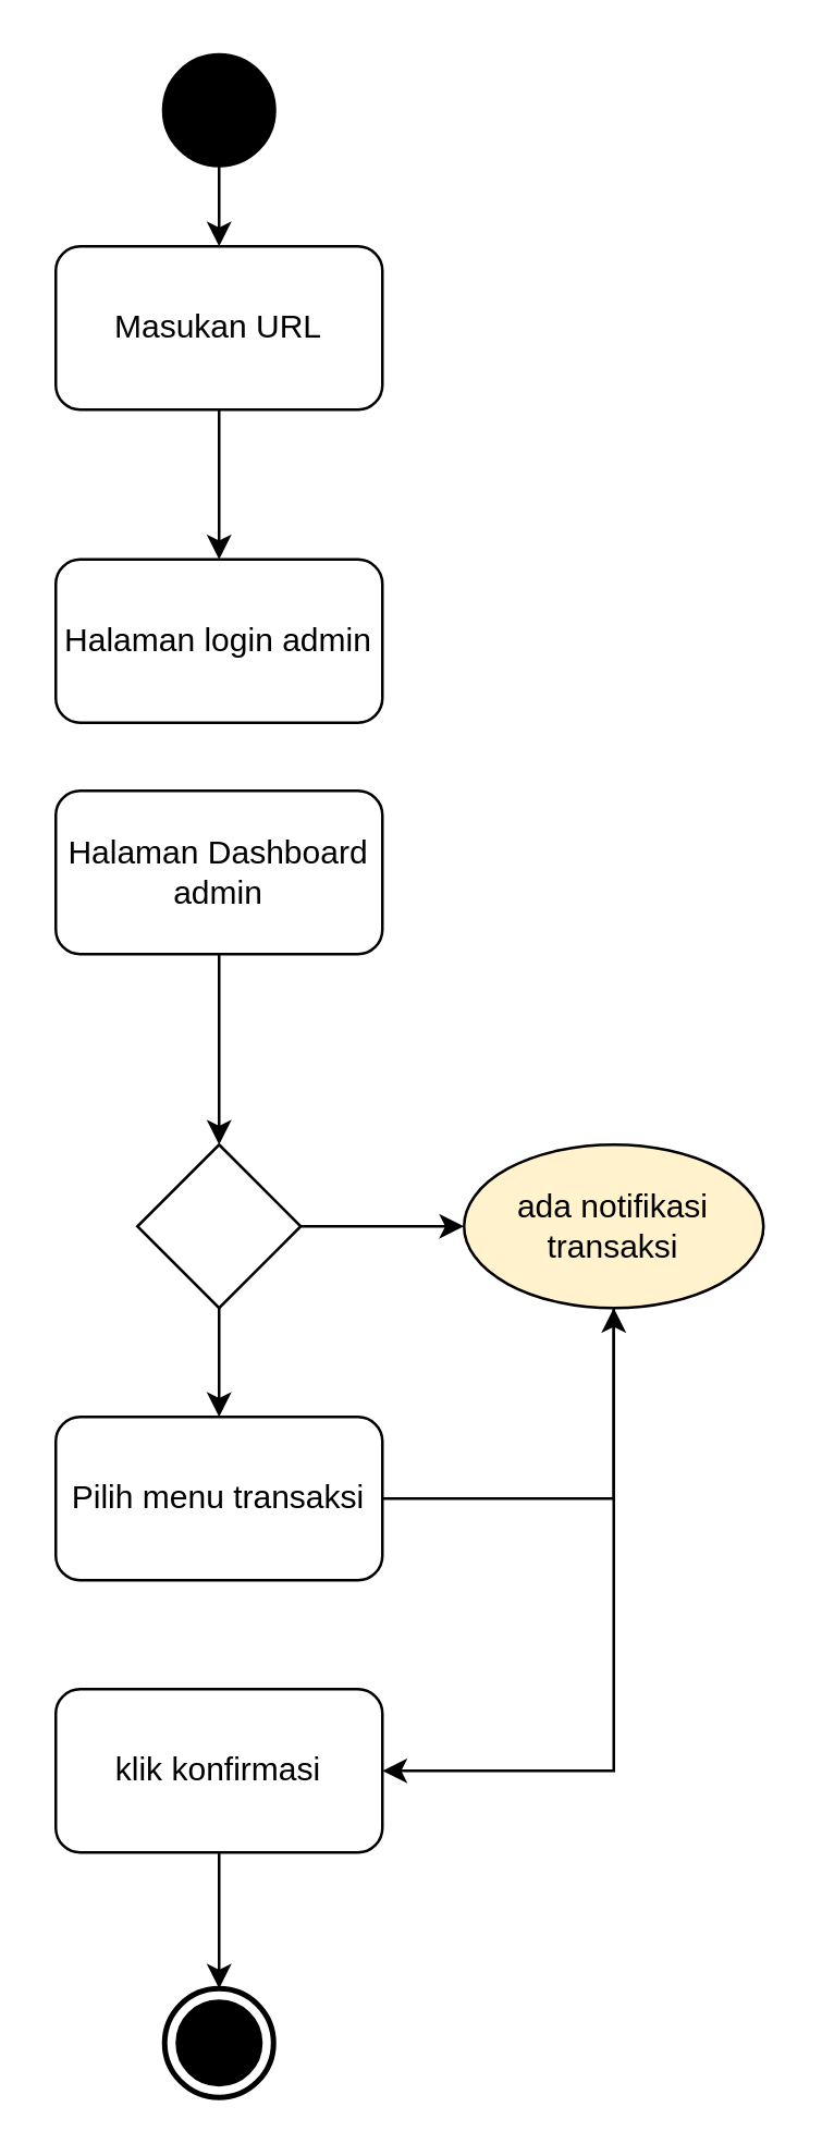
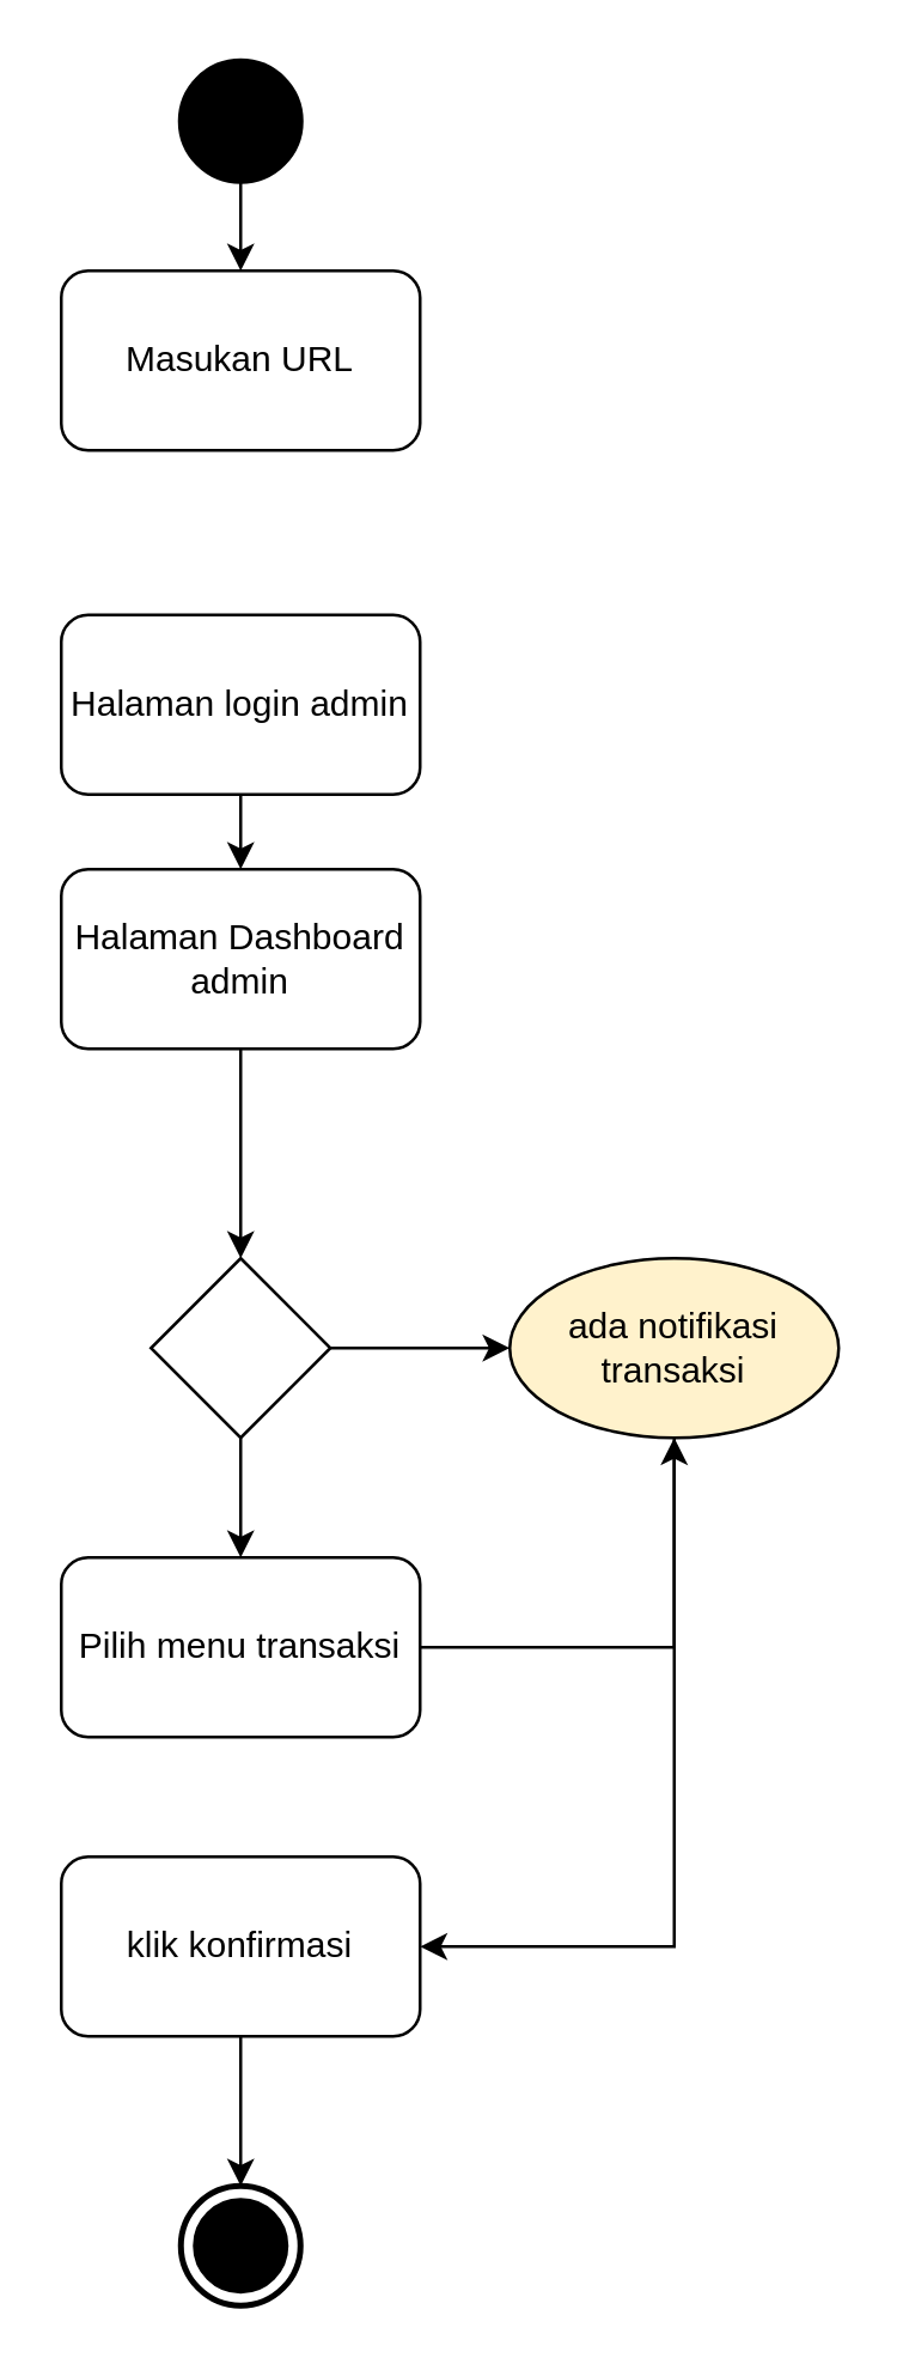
  <mxCell id="0" />
  <mxCell id="1" parent="0" />
  <mxCell id="2" value="" style="edgeStyle=orthogonalEdgeStyle;rounded=0;orthogonalLoop=1;jettySize=auto;html=1;" edge="1" parent="1" source="3" target="5"><mxGeometry relative="1" as="geometry" /></mxCell>
  <mxCell id="3" value="" style="shape=ellipse;html=1;fillColor=#000000;strokeWidth=2;verticalLabelPosition=bottom;verticalAlignment=top;perimeter=ellipsePerimeter;" vertex="1" parent="1"><mxGeometry x="60" y="20" width="40" height="40" as="geometry" /></mxCell>
- <mxCell id="4" value="" style="edgeStyle=orthogonalEdgeStyle;rounded=0;orthogonalLoop=1;jettySize=auto;html=1;" edge="1" parent="1" source="5" target="7"><mxGeometry relative="1" as="geometry" /></mxCell>
  <mxCell id="5" value="Masukan URL " style="shape=rect;html=1;rounded=1;whiteSpace=wrap;align=center;" vertex="1" parent="1"><mxGeometry x="20" y="90" width="120" height="60" as="geometry" /></mxCell>
+ <mxCell id="6" value="" style="edgeStyle=orthogonalEdgeStyle;rounded=0;orthogonalLoop=1;jettySize=auto;html=1;" edge="1" parent="1" source="7" target="9"><mxGeometry relative="1" as="geometry" /></mxCell>
  <mxCell id="7" value="Halaman login admin" style="shape=rect;html=1;rounded=1;whiteSpace=wrap;align=center;" vertex="1" parent="1"><mxGeometry x="20" y="205" width="120" height="60" as="geometry" /></mxCell>
  <mxCell id="8" value="" style="edgeStyle=orthogonalEdgeStyle;rounded=0;orthogonalLoop=1;jettySize=auto;html=1;" edge="1" parent="1" source="9" target="17"><mxGeometry relative="1" as="geometry" /></mxCell>
  <mxCell id="9" value="Halaman Dashboard admin" style="shape=rect;html=1;rounded=1;whiteSpace=wrap;align=center;" vertex="1" parent="1"><mxGeometry x="20" y="290" width="120" height="60" as="geometry" /></mxCell>
  <mxCell id="10" value="" style="edgeStyle=orthogonalEdgeStyle;rounded=0;orthogonalLoop=1;jettySize=auto;html=1;" edge="1" parent="1" source="11" target="19"><mxGeometry relative="1" as="geometry" /></mxCell>
  <mxCell id="11" value="Pilih menu transaksi" style="shape=rect;html=1;rounded=1;whiteSpace=wrap;align=center;" vertex="1" parent="1"><mxGeometry x="20" y="520" width="120" height="60" as="geometry" /></mxCell>
  <mxCell id="12" value="" style="html=1;shape=mxgraph.sysml.actFinal;strokeWidth=2;verticalLabelPosition=bottom;verticalAlignment=top;" vertex="1" parent="1"><mxGeometry x="60" y="730" width="40" height="40" as="geometry" /></mxCell>
  <mxCell id="13" value="" style="edgeStyle=orthogonalEdgeStyle;rounded=0;orthogonalLoop=1;jettySize=auto;html=1;" edge="1" parent="1" source="14" target="12"><mxGeometry relative="1" as="geometry" /></mxCell>
  <mxCell id="14" value="klik konfirmasi " style="shape=rect;html=1;rounded=1;whiteSpace=wrap;align=center;" vertex="1" parent="1"><mxGeometry x="20" y="620" width="120" height="60" as="geometry" /></mxCell>
  <mxCell id="15" value="" style="edgeStyle=orthogonalEdgeStyle;rounded=0;orthogonalLoop=1;jettySize=auto;html=1;" edge="1" parent="1" source="17" target="19"><mxGeometry relative="1" as="geometry" /></mxCell>
  <mxCell id="16" value="" style="edgeStyle=orthogonalEdgeStyle;rounded=0;orthogonalLoop=1;jettySize=auto;html=1;" edge="1" parent="1" source="17" target="11"><mxGeometry relative="1" as="geometry" /></mxCell>
  <mxCell id="17" value="" style="shape=rhombus;html=1;verticalLabelPosition=bottom;verticalAlignment=top;" vertex="1" parent="1"><mxGeometry x="50" y="420" width="60" height="60" as="geometry" /></mxCell>
  <mxCell id="18" style="edgeStyle=orthogonalEdgeStyle;rounded=0;orthogonalLoop=1;jettySize=auto;html=1;exitX=0.5;exitY=1;exitDx=0;exitDy=0;entryX=1;entryY=0.5;entryDx=0;entryDy=0;" edge="1" parent="1" source="19" target="14"><mxGeometry relative="1" as="geometry" /></mxCell>
  <mxCell id="19" value="ada notifikasi transaksi" style="ellipse;whiteSpace=wrap;html=1;fillColor=#fff2cc;" vertex="1" parent="1"><mxGeometry x="170" y="420" width="110" height="60" as="geometry" /></mxCell>
